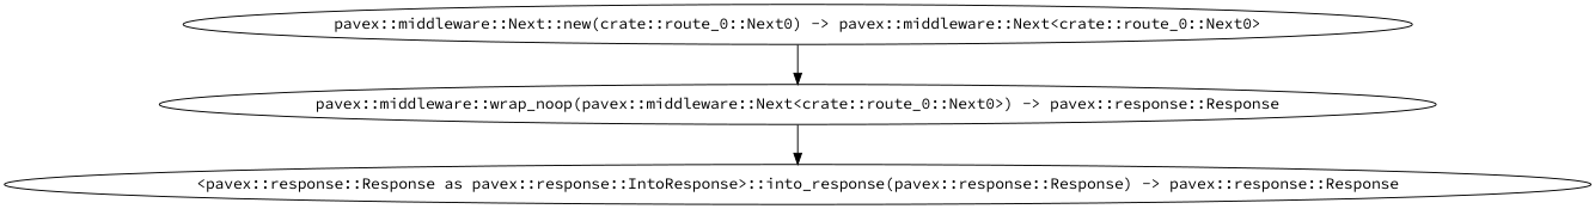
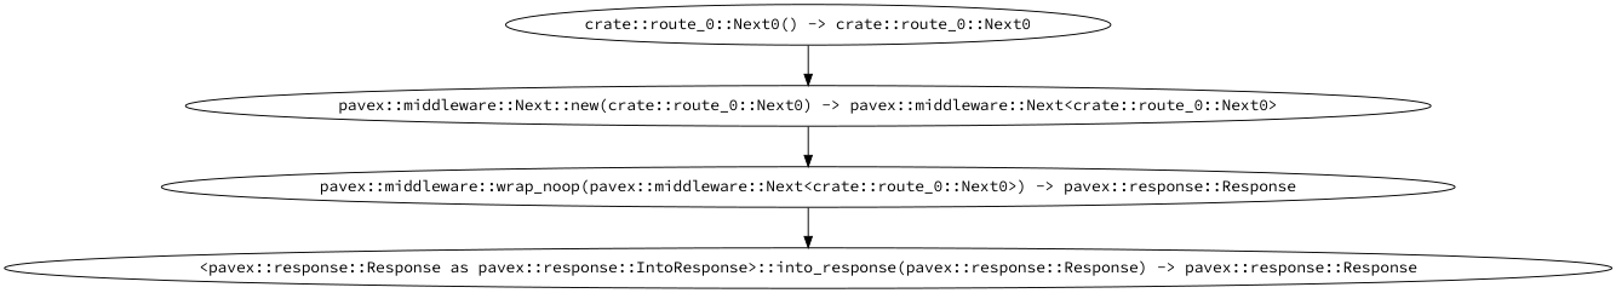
  digraph {
    fontname="Source Code Pro"
    node [fontname="Source Code Pro"]
    edge [fontname="Source Code Pro"]
    n1 [label="pavex::middleware::wrap_noop(pavex::middleware::Next<crate::route_0::Next0>) -> pavex::response::Response"]
    n2 [label="<pavex::response::Response as pavex::response::IntoResponse>::into_response(pavex::response::Response) -> pavex::response::Response"]
    n3 [label="pavex::middleware::Next::new(crate::route_0::Next0) -> pavex::middleware::Next<crate::route_0::Next0>"]
+   n4 [label="crate::route_0::Next0() -> crate::route_0::Next0"]
    n1 -> n2
    n3 -> n1
+   n4 -> n3
  }
